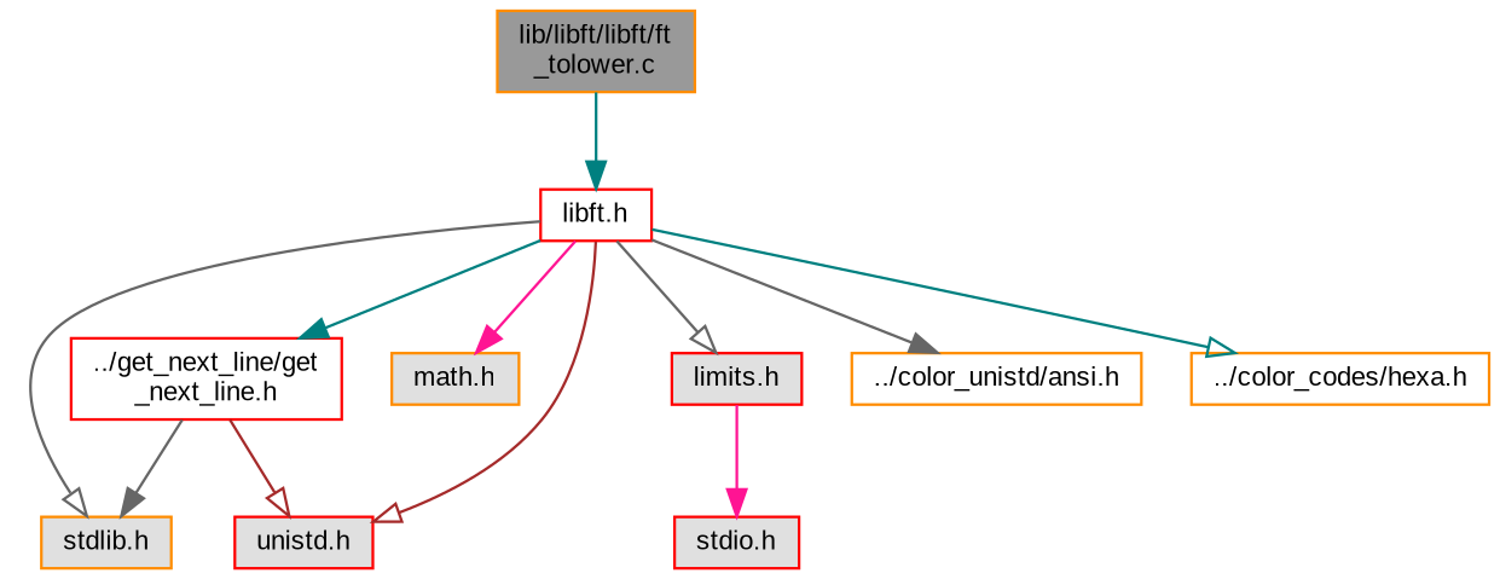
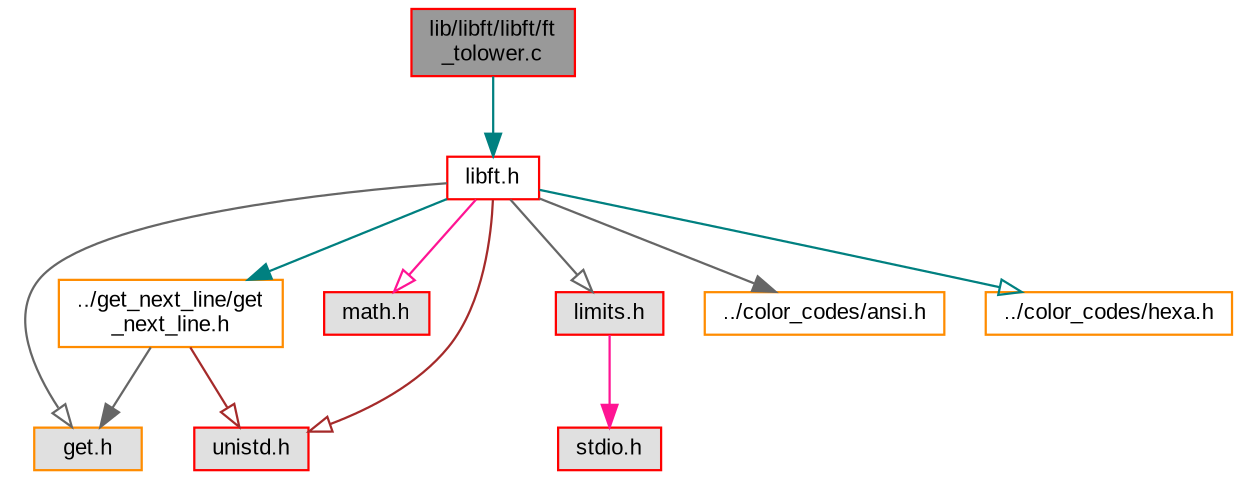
  digraph {
    fontname="Liberation Sans"
    node [color=red fillcolor="#E0E0E0" fontname="Liberation Sans" fontsize=10 shape=box style=filled]
    edge [arrowhead=normal color=gray40 fontname="Liberation Sans" fontsize=10 labelfontname=Helvetica labelfontsize=10 style=solid]
-   n1 [color=darkorange fillcolor=grey60 fontcolor=black height=0.2 label="lib/libft/libft/ft\l_tolower.c" width=0.4]
+   n1 [fillcolor=grey60 fontcolor=black height=0.2 label="lib/libft/libft/ft\l_tolower.c" width=0.4]
    n2 [fillcolor=white height=0.2 label="libft.h" width=0.4]
-   n3 [color=darkorange height=0.2 label="stdlib.h" width=0.4]
+   n3 [color=darkorange height=0.2 label="get.h" width=0.4]
    n4 [height=0.2 label="unistd.h" width=0.4]
-   n5 [color=darkorange height=0.2 label="math.h" width=0.4]
+   n5 [height=0.2 label="math.h" width=0.4]
    n6 [height=0.2 label="limits.h" width=0.4]
-   n7 [fillcolor=white height=0.2 label="../get_next_line/get\l_next_line.h" width=0.4]
-   n8 [color=darkorange fillcolor=white height=0.2 label="../color_unistd/ansi.h" width=0.4]
+   n7 [color=darkorange fillcolor=white height=0.2 label="../get_next_line/get\l_next_line.h" width=0.4]
+   n8 [color=darkorange fillcolor=white height=0.2 label="../color_codes/ansi.h" width=0.4]
    n9 [color=darkorange fillcolor=white height=0.2 label="../color_codes/hexa.h" width=0.4]
    n10 [height=0.2 label="stdio.h" width=0.4]
    n1 -> n2 [color=teal]
    n2 -> n3 [arrowhead=onormal]
    n2 -> n4 [arrowhead=onormal color=brown]
-   n2 -> n5 [color=deeppink]
+   n2 -> n5 [arrowhead=onormal color=deeppink]
    n2 -> n6 [arrowhead=onormal]
    n2 -> n7 [color=teal]
    n2 -> n8
    n2 -> n9 [arrowhead=onormal color=teal]
    n6 -> n10 [color=deeppink]
    n7 -> n3
    n7 -> n4 [arrowhead=onormal color=brown]
  }
